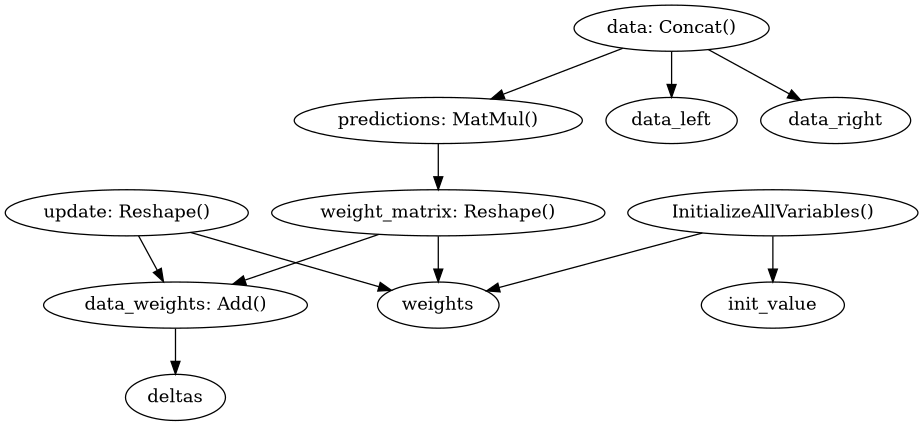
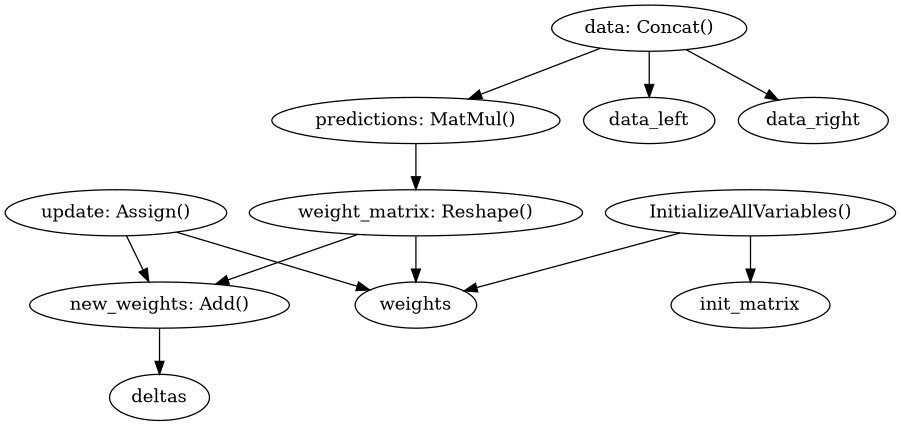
  digraph {
    node [shape=oval]
    "predictions: MatMul()"
    "weight_matrix: Reshape()"
    "data: Concat()"
    data_left
    data_right
-   "new_weights: Add()" [label="data_weights: Add()"]
+   "new_weights: Add()"
    weights
    deltas
-   "update: Assign()" [label="update: Reshape()"]
+   "update: Assign()"
    "InitializeAllVariables()"
-   init_value
+   init_value [label=init_matrix]
    "predictions: MatMul()" -> "weight_matrix: Reshape()"
    "weight_matrix: Reshape()" -> "new_weights: Add()"
    "weight_matrix: Reshape()" -> weights
    "data: Concat()" -> "predictions: MatMul()"
    "data: Concat()" -> data_left
    "data: Concat()" -> data_right
    "new_weights: Add()" -> deltas
    "update: Assign()" -> "new_weights: Add()"
    "update: Assign()" -> weights
    "InitializeAllVariables()" -> weights
    "InitializeAllVariables()" -> init_value
  }
